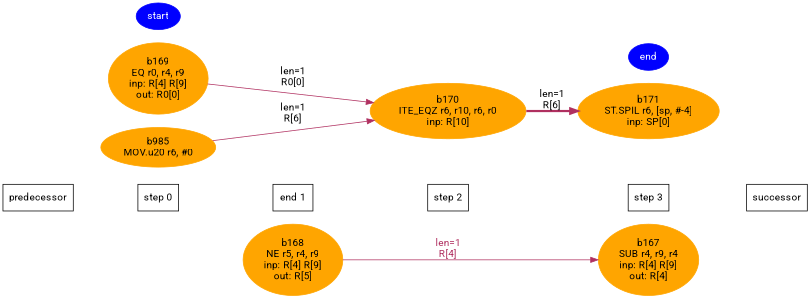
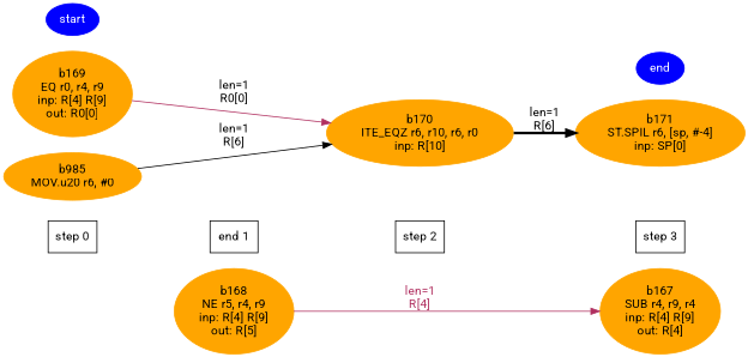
  digraph {
    fontname=Roboto
    rankdir=LR
    node [fontname=Roboto style=filled]
    edge [fontname=Roboto style=invis weight=9000]
    n1 [color=orange fontcolor=black label="b167\nSUB r4, r9, r4\ninp: R[4] R[9]\nout: R[4]"]
    n2 [label="step 3" shape=box style=""]
    n3 [color=orange fontcolor=black label="b168\nNE r5, r4, r9\ninp: R[4] R[9]\nout: R[5]"]
    n4 [label="end 1" shape=box style=""]
    n5 [color=orange fontcolor=black label="b169\nEQ r0, r4, r9\ninp: R[4] R[9]\nout: R0[0]"]
    n6 [label="step 0" shape=box style=""]
    n7 [color=orange fontcolor=black label="b170\nITE_EQZ r6, r10, r6, r0\ninp: R[10]"]
    n8 [label="step 2" shape=box style=""]
    n9 [color=orange fontcolor=black label="b171\nST.SPIL r6, [sp, #-4]\ninp: SP[0]"]
    n10 [color=orange fontcolor=black label="b985\nMOV.u20 r6, #0"]
    n11 [color=blue fontcolor=white label=start]
    n12 [color=blue fontcolor=white label=end]
-   n13 [label=successor shape=box style=""]
-   n14 [label=predecessor shape=box style=""]
    subgraph sub_1 {
      rank=same
      n1
      n2
    }
    subgraph sub_2 {
      rank=same
      n3
      n4
    }
    subgraph sub_3 {
      rank=same
      n5
      n6
    }
    subgraph sub_4 {
      rank=same
      n7
      n8
    }
    subgraph sub_5 {
      rank=same
      n2
      n9
    }
    subgraph sub_6 {
      rank=same
      n6
      n10
    }
    subgraph sub_7 {
      rank=same
      n6
      n11
    }
    subgraph sub_8 {
      rank=same
      n2
      n12
    }
-   n2 -> n13
    n3 -> n1 [color=maroon fontcolor=maroon label="len=1\nR[4]" weight=1000 style=""]
    n4 -> n8
    n5 -> n7 [color=maroon fontcolor=black label="len=1\nR0[0]" weight=1000 style=""]
    n6 -> n4
-   n7 -> n9 [color=maroon fontcolor=black label="len=1\nR[6]" penwidth=3 weight=1000 style=""]
+   n7 -> n9 [color=black fontcolor=black label="len=1\nR[6]" penwidth=3 weight=1000 style=""]
    n8 -> n2
-   n10 -> n7 [color=maroon fontcolor=black label="len=1\nR[6]" weight=1000 style=""]
-   n14 -> n6
+   n10 -> n7 [color=black fontcolor=black label="len=1\nR[6]" weight=1000 style=""]
  }
